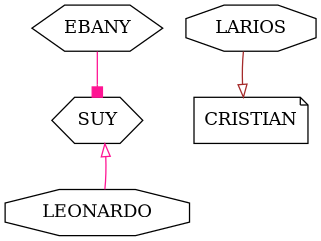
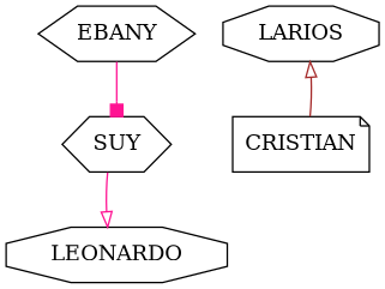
  digraph {
    node [shape=hexagon]
    edge [arrowhead=onormal color=deeppink]
    SUY
    LEONARDO [shape=octagon]
    EBANY
    LARIOS [shape=octagon]
    CRISTIAN [shape=note]
-   LEONARDO -> SUY
+   SUY -> LEONARDO
    EBANY -> SUY [arrowhead=box]
-   LARIOS -> CRISTIAN [color=brown]
+   CRISTIAN -> LARIOS [color=brown]
  }
